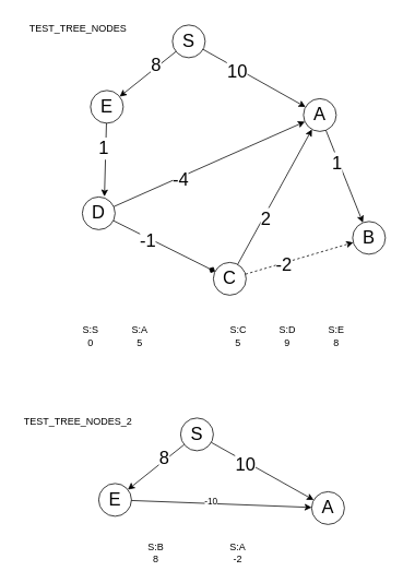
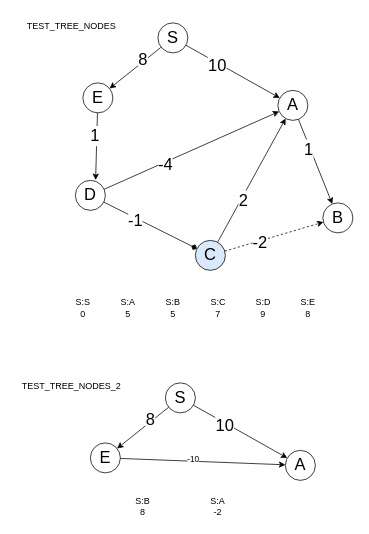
  <mxCell id="0" />
  <mxCell id="1" parent="0" />
  <mxCell id="2" value="&lt;font style=&quot;font-size: 22px;&quot;&gt;S&lt;/font&gt;" style="ellipse;whiteSpace=wrap;html=1;aspect=fixed;" parent="1" vertex="1"><mxGeometry x="210" y="30" width="40" height="40" as="geometry" /></mxCell>
  <mxCell id="3" value="&lt;font style=&quot;font-size: 22px;&quot;&gt;E&lt;/font&gt;" style="ellipse;whiteSpace=wrap;html=1;aspect=fixed;" parent="1" vertex="1"><mxGeometry x="110" y="110" width="40" height="40" as="geometry" /></mxCell>
  <mxCell id="4" value="&lt;font style=&quot;font-size: 22px;&quot;&gt;A&lt;/font&gt;" style="ellipse;whiteSpace=wrap;html=1;aspect=fixed;" parent="1" vertex="1"><mxGeometry x="370" y="120" width="40" height="40" as="geometry" /></mxCell>
- <mxCell id="5" value="&lt;font style=&quot;font-size: 22px;&quot;&gt;C&lt;/font&gt;" style="ellipse;whiteSpace=wrap;html=1;aspect=fixed;" parent="1" vertex="1"><mxGeometry x="260" y="320" width="40" height="40" as="geometry" /></mxCell>
+ <mxCell id="5" value="&lt;font style=&quot;font-size: 22px;&quot;&gt;C&lt;/font&gt;" style="ellipse;whiteSpace=wrap;html=1;aspect=fixed;fillColor=#dae8fc;" parent="1" vertex="1"><mxGeometry x="260" y="320" width="40" height="40" as="geometry" /></mxCell>
  <mxCell id="6" value="&lt;font style=&quot;font-size: 22px;&quot;&gt;D&lt;/font&gt;" style="ellipse;whiteSpace=wrap;html=1;aspect=fixed;" parent="1" vertex="1"><mxGeometry x="100" y="240" width="40" height="40" as="geometry" /></mxCell>
  <mxCell id="7" value="&lt;font style=&quot;font-size: 22px;&quot;&gt;B&lt;/font&gt;" style="ellipse;whiteSpace=wrap;html=1;aspect=fixed;" parent="1" vertex="1"><mxGeometry x="430" y="270" width="40" height="40" as="geometry" /></mxCell>
  <mxCell id="8" value="" style="endArrow=classic;html=1;rounded=0;" parent="1" source="2" target="3" edge="1"><mxGeometry width="50" height="50" relative="1" as="geometry"><mxPoint x="640" y="540" as="sourcePoint" /><mxPoint x="690" y="490" as="targetPoint" /></mxGeometry></mxCell>
  <mxCell id="9" value="&lt;font style=&quot;font-size: 22px;&quot;&gt;8&lt;/font&gt;" style="edgeLabel;html=1;align=center;verticalAlign=middle;resizable=0;points=[];" parent="8" vertex="1" connectable="0"><mxGeometry x="-0.311" y="-3" relative="1" as="geometry"><mxPoint as="offset" /></mxGeometry></mxCell>
  <mxCell id="10" value="" style="endArrow=classic;html=1;rounded=0;" parent="1" source="2" target="4" edge="1"><mxGeometry width="50" height="50" relative="1" as="geometry"><mxPoint x="230" y="47" as="sourcePoint" /><mxPoint x="104" y="146" as="targetPoint" /></mxGeometry></mxCell>
  <mxCell id="11" value="&lt;font style=&quot;font-size: 22px;&quot;&gt;10&lt;/font&gt;" style="edgeLabel;html=1;align=center;verticalAlign=middle;resizable=0;points=[];" parent="10" vertex="1" connectable="0"><mxGeometry x="-0.311" y="-3" relative="1" as="geometry"><mxPoint as="offset" /></mxGeometry></mxCell>
  <mxCell id="12" value="" style="endArrow=classic;html=1;rounded=0;entryX=0.675;entryY=-0.012;entryDx=0;entryDy=0;entryPerimeter=0;" parent="1" source="3" target="6" edge="1"><mxGeometry width="50" height="50" relative="1" as="geometry"><mxPoint x="80" y="170" as="sourcePoint" /><mxPoint x="232" y="242" as="targetPoint" /></mxGeometry></mxCell>
  <mxCell id="13" value="&lt;font style=&quot;font-size: 22px;&quot;&gt;1&lt;/font&gt;" style="edgeLabel;html=1;align=center;verticalAlign=middle;resizable=0;points=[];" parent="12" vertex="1" connectable="0"><mxGeometry x="-0.311" y="-3" relative="1" as="geometry"><mxPoint as="offset" /></mxGeometry></mxCell>
  <mxCell id="14" value="" style="endArrow=classic;html=1;rounded=0;" parent="1" source="4" target="7" edge="1"><mxGeometry width="50" height="50" relative="1" as="geometry"><mxPoint x="92" y="180" as="sourcePoint" /><mxPoint x="107" y="330" as="targetPoint" /></mxGeometry></mxCell>
  <mxCell id="15" value="&lt;font style=&quot;font-size: 22px;&quot;&gt;1&lt;/font&gt;" style="edgeLabel;html=1;align=center;verticalAlign=middle;resizable=0;points=[];" parent="14" vertex="1" connectable="0"><mxGeometry x="-0.311" y="-3" relative="1" as="geometry"><mxPoint as="offset" /></mxGeometry></mxCell>
  <mxCell id="16" value="" style="endArrow=classic;html=1;rounded=0;" parent="1" source="6" target="4" edge="1"><mxGeometry width="50" height="50" relative="1" as="geometry"><mxPoint x="92" y="180" as="sourcePoint" /><mxPoint x="107" y="330" as="targetPoint" /></mxGeometry></mxCell>
  <mxCell id="17" value="&lt;font style=&quot;font-size: 22px;&quot;&gt;-4&lt;/font&gt;" style="edgeLabel;html=1;align=center;verticalAlign=middle;resizable=0;points=[];" parent="16" vertex="1" connectable="0"><mxGeometry x="-0.311" y="-3" relative="1" as="geometry"><mxPoint as="offset" /></mxGeometry></mxCell>
  <mxCell id="18" value="" style="endArrow=diamond;html=1;rounded=0;" parent="1" source="6" target="5" edge="1"><mxGeometry width="50" height="50" relative="1" as="geometry"><mxPoint x="117" y="339" as="sourcePoint" /><mxPoint x="413" y="141" as="targetPoint" /></mxGeometry></mxCell>
  <mxCell id="19" value="&lt;font style=&quot;font-size: 22px;&quot;&gt;-1&lt;/font&gt;" style="edgeLabel;html=1;align=center;verticalAlign=middle;resizable=0;points=[];" parent="18" vertex="1" connectable="0"><mxGeometry x="-0.311" y="-3" relative="1" as="geometry"><mxPoint as="offset" /></mxGeometry></mxCell>
  <mxCell id="20" value="" style="endArrow=classic;html=1;rounded=0;dashed=1;" parent="1" source="5" target="7" edge="1"><mxGeometry width="50" height="50" relative="1" as="geometry"><mxPoint x="310" y="320" as="sourcePoint" /><mxPoint x="450" y="352" as="targetPoint" /></mxGeometry></mxCell>
  <mxCell id="21" value="&lt;font style=&quot;font-size: 22px;&quot;&gt;-2&lt;/font&gt;" style="edgeLabel;html=1;align=center;verticalAlign=middle;resizable=0;points=[];" parent="20" vertex="1" connectable="0"><mxGeometry x="-0.311" y="-3" relative="1" as="geometry"><mxPoint as="offset" /></mxGeometry></mxCell>
  <mxCell id="22" value="" style="endArrow=classic;html=1;rounded=0;" parent="1" source="5" target="4" edge="1"><mxGeometry width="50" height="50" relative="1" as="geometry"><mxPoint x="298" y="381" as="sourcePoint" /><mxPoint x="432" y="309" as="targetPoint" /></mxGeometry></mxCell>
  <mxCell id="23" value="&lt;font style=&quot;font-size: 22px;&quot;&gt;2&lt;/font&gt;" style="edgeLabel;html=1;align=center;verticalAlign=middle;resizable=0;points=[];" parent="22" vertex="1" connectable="0"><mxGeometry x="-0.311" y="-3" relative="1" as="geometry"><mxPoint as="offset" /></mxGeometry></mxCell>
  <mxCell id="24" value="TEST_TREE_NODES" style="text;html=1;strokeColor=none;fillColor=none;align=center;verticalAlign=middle;whiteSpace=wrap;rounded=0;" parent="1" vertex="1"><mxGeometry x="20" y="20" width="150" height="30" as="geometry" /></mxCell>
  <mxCell id="25" value="&lt;font style=&quot;font-size: 22px;&quot;&gt;S&lt;/font&gt;" style="ellipse;whiteSpace=wrap;html=1;aspect=fixed;" parent="1" vertex="1"><mxGeometry x="220" y="510" width="40" height="40" as="geometry" /></mxCell>
  <mxCell id="26" value="&lt;font style=&quot;font-size: 22px;&quot;&gt;E&lt;/font&gt;" style="ellipse;whiteSpace=wrap;html=1;aspect=fixed;" parent="1" vertex="1"><mxGeometry x="120" y="590" width="40" height="40" as="geometry" /></mxCell>
  <mxCell id="27" value="&lt;font style=&quot;font-size: 22px;&quot;&gt;A&lt;/font&gt;" style="ellipse;whiteSpace=wrap;html=1;aspect=fixed;" parent="1" vertex="1"><mxGeometry x="380" y="600" width="40" height="40" as="geometry" /></mxCell>
  <mxCell id="28" value="" style="endArrow=classic;html=1;rounded=0;" parent="1" source="25" target="26" edge="1"><mxGeometry width="50" height="50" relative="1" as="geometry"><mxPoint x="650" y="1020" as="sourcePoint" /><mxPoint x="700" y="970" as="targetPoint" /></mxGeometry></mxCell>
  <mxCell id="29" value="&lt;font style=&quot;font-size: 22px;&quot;&gt;8&lt;/font&gt;" style="edgeLabel;html=1;align=center;verticalAlign=middle;resizable=0;points=[];" parent="28" vertex="1" connectable="0"><mxGeometry x="-0.311" y="-3" relative="1" as="geometry"><mxPoint as="offset" /></mxGeometry></mxCell>
  <mxCell id="30" value="" style="endArrow=classic;html=1;rounded=0;" parent="1" source="25" target="27" edge="1"><mxGeometry width="50" height="50" relative="1" as="geometry"><mxPoint x="240" y="527" as="sourcePoint" /><mxPoint x="114" y="626" as="targetPoint" /></mxGeometry></mxCell>
  <mxCell id="31" value="&lt;font style=&quot;font-size: 22px;&quot;&gt;10&lt;/font&gt;" style="edgeLabel;html=1;align=center;verticalAlign=middle;resizable=0;points=[];" parent="30" vertex="1" connectable="0"><mxGeometry x="-0.311" y="-3" relative="1" as="geometry"><mxPoint as="offset" /></mxGeometry></mxCell>
  <mxCell id="32" value="TEST_TREE_NODES_2" style="text;html=1;strokeColor=none;fillColor=none;align=center;verticalAlign=middle;whiteSpace=wrap;rounded=0;" parent="1" vertex="1"><mxGeometry x="20" y="500" width="150" height="30" as="geometry" /></mxCell>
  <mxCell id="33" value="" style="edgeStyle=none;orthogonalLoop=1;jettySize=auto;html=1;rounded=0;" parent="1" source="26" target="27" edge="1"><mxGeometry width="100" relative="1" as="geometry"><mxPoint x="220" y="650" as="sourcePoint" /><mxPoint x="320" y="650" as="targetPoint" /><Array as="points" /></mxGeometry></mxCell>
  <mxCell id="34" value="-10" style="edgeLabel;html=1;align=center;verticalAlign=middle;resizable=0;points=[];" parent="33" vertex="1" connectable="0"><mxGeometry x="-0.13" y="3" relative="1" as="geometry"><mxPoint as="offset" /></mxGeometry></mxCell>
  <mxCell id="35" value="S:B&lt;br&gt;8" style="text;html=1;strokeColor=none;fillColor=none;align=center;verticalAlign=middle;whiteSpace=wrap;rounded=0;" parent="1" vertex="1"><mxGeometry x="160" y="660" width="60" height="30" as="geometry" /></mxCell>
  <mxCell id="36" value="S:A&lt;br&gt;-2" style="text;html=1;strokeColor=none;fillColor=none;align=center;verticalAlign=middle;whiteSpace=wrap;rounded=0;" parent="1" vertex="1"><mxGeometry x="260" y="660" width="60" height="30" as="geometry" /></mxCell>
  <mxCell id="37" value="S:S&lt;br&gt;0" style="text;html=1;align=center;verticalAlign=middle;resizable=0;points=[];autosize=1;strokeColor=none;fillColor=none;" parent="1" vertex="1"><mxGeometry x="90" y="390" width="40" height="40" as="geometry" /></mxCell>
  <mxCell id="38" value="S:A&lt;br&gt;5" style="text;html=1;align=center;verticalAlign=middle;resizable=0;points=[];autosize=1;strokeColor=none;fillColor=none;" parent="1" vertex="1"><mxGeometry x="150" y="390" width="40" height="40" as="geometry" /></mxCell>
- <mxCell id="40" value="S:C&lt;br&gt;5" style="text;html=1;align=center;verticalAlign=middle;resizable=0;points=[];autosize=1;strokeColor=none;fillColor=none;" parent="1" vertex="1"><mxGeometry x="270" y="390" width="40" height="40" as="geometry" /></mxCell>
+ <mxCell id="39" value="S:B&lt;br&gt;5" style="text;html=1;align=center;verticalAlign=middle;resizable=0;points=[];autosize=1;strokeColor=none;fillColor=none;" parent="1" vertex="1"><mxGeometry x="210" y="390" width="40" height="40" as="geometry" /></mxCell>
+ <mxCell id="40" value="S:C&lt;br&gt;7" style="text;html=1;align=center;verticalAlign=middle;resizable=0;points=[];autosize=1;strokeColor=none;fillColor=none;" parent="1" vertex="1"><mxGeometry x="270" y="390" width="40" height="40" as="geometry" /></mxCell>
  <mxCell id="41" value="S:D&lt;br&gt;9" style="text;html=1;align=center;verticalAlign=middle;resizable=0;points=[];autosize=1;strokeColor=none;fillColor=none;" parent="1" vertex="1"><mxGeometry x="330" y="390" width="40" height="40" as="geometry" /></mxCell>
  <mxCell id="42" value="S:E&lt;br&gt;8" style="text;html=1;align=center;verticalAlign=middle;resizable=0;points=[];autosize=1;strokeColor=none;fillColor=none;" parent="1" vertex="1"><mxGeometry x="390" y="390" width="40" height="40" as="geometry" /></mxCell>
